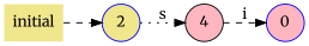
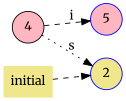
  digraph {
    fontname=Merriweather
    rankdir=LR
    node [color=blue fillcolor=lightpink fontname=Merriweather shape=circle style=filled]
    edge [fontname=Merriweather style=dashed]
-   0
+   0 [label=5]
    n2 [color=black label=4]
    2 [fillcolor=khaki]
    initial [color=red fillcolor=khaki shape=plaintext]
    n2 -> 0 [label=i]
-   2 -> n2 [label=s style=dotted]
+   n2 -> 2 [label=s style=dotted]
    initial -> 2
  }
